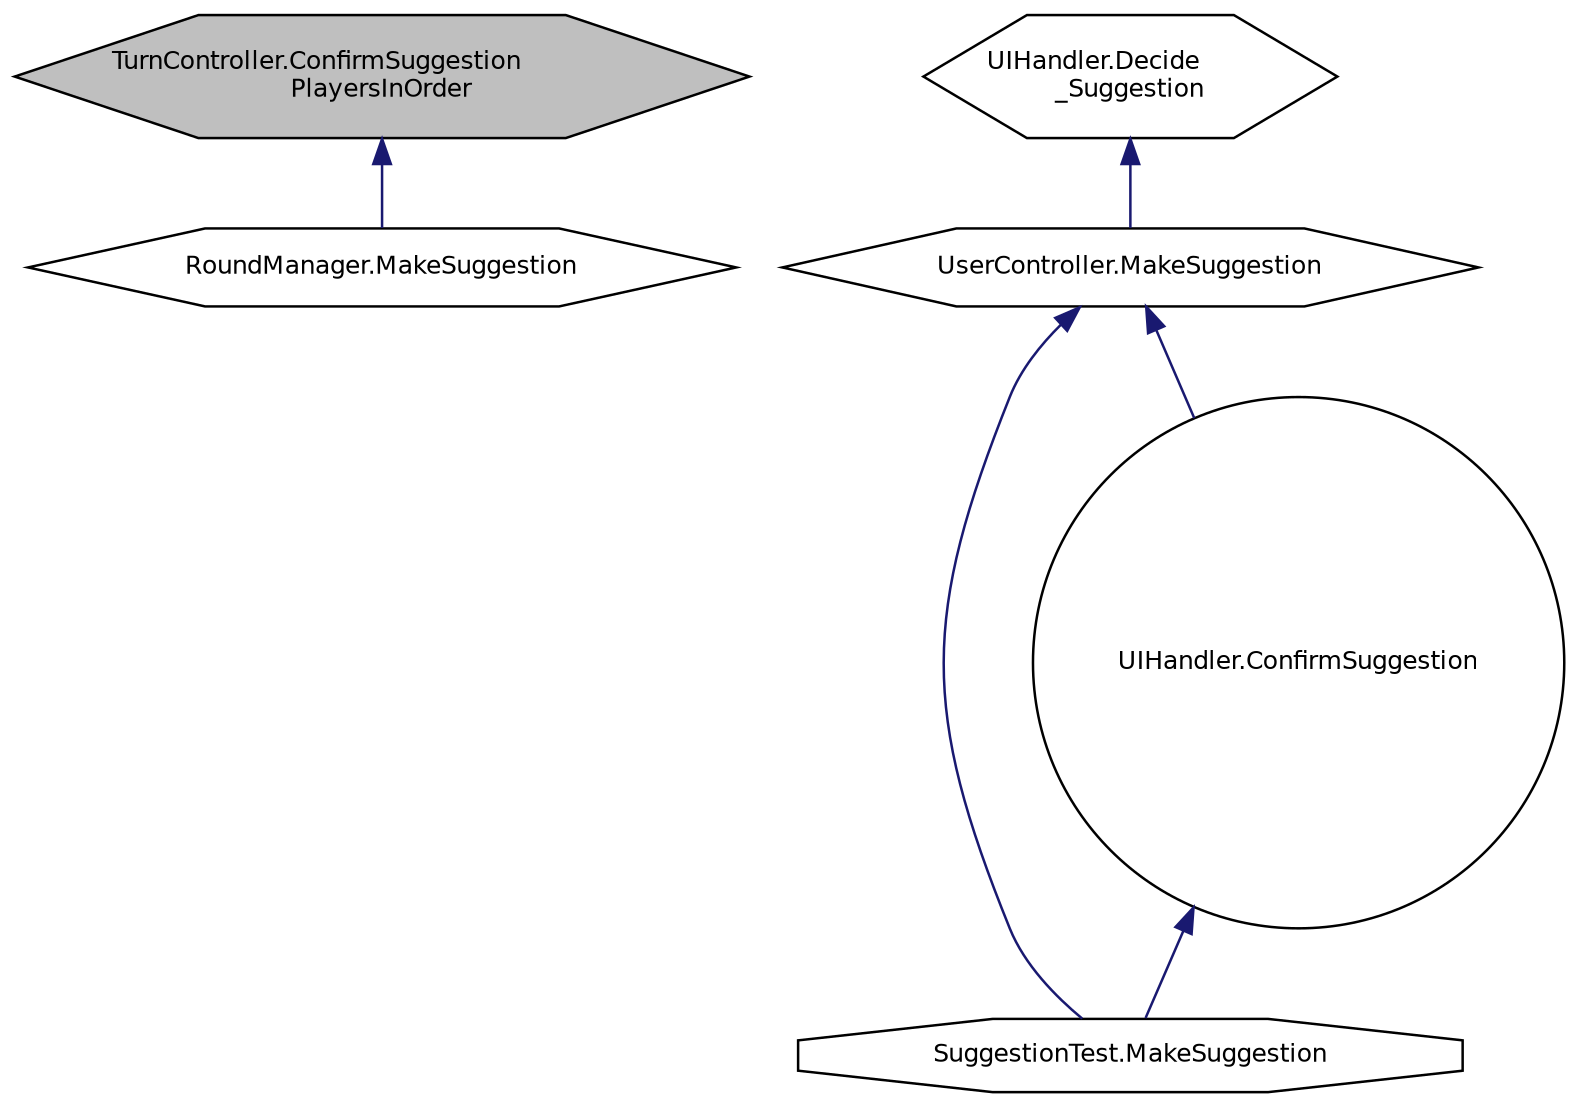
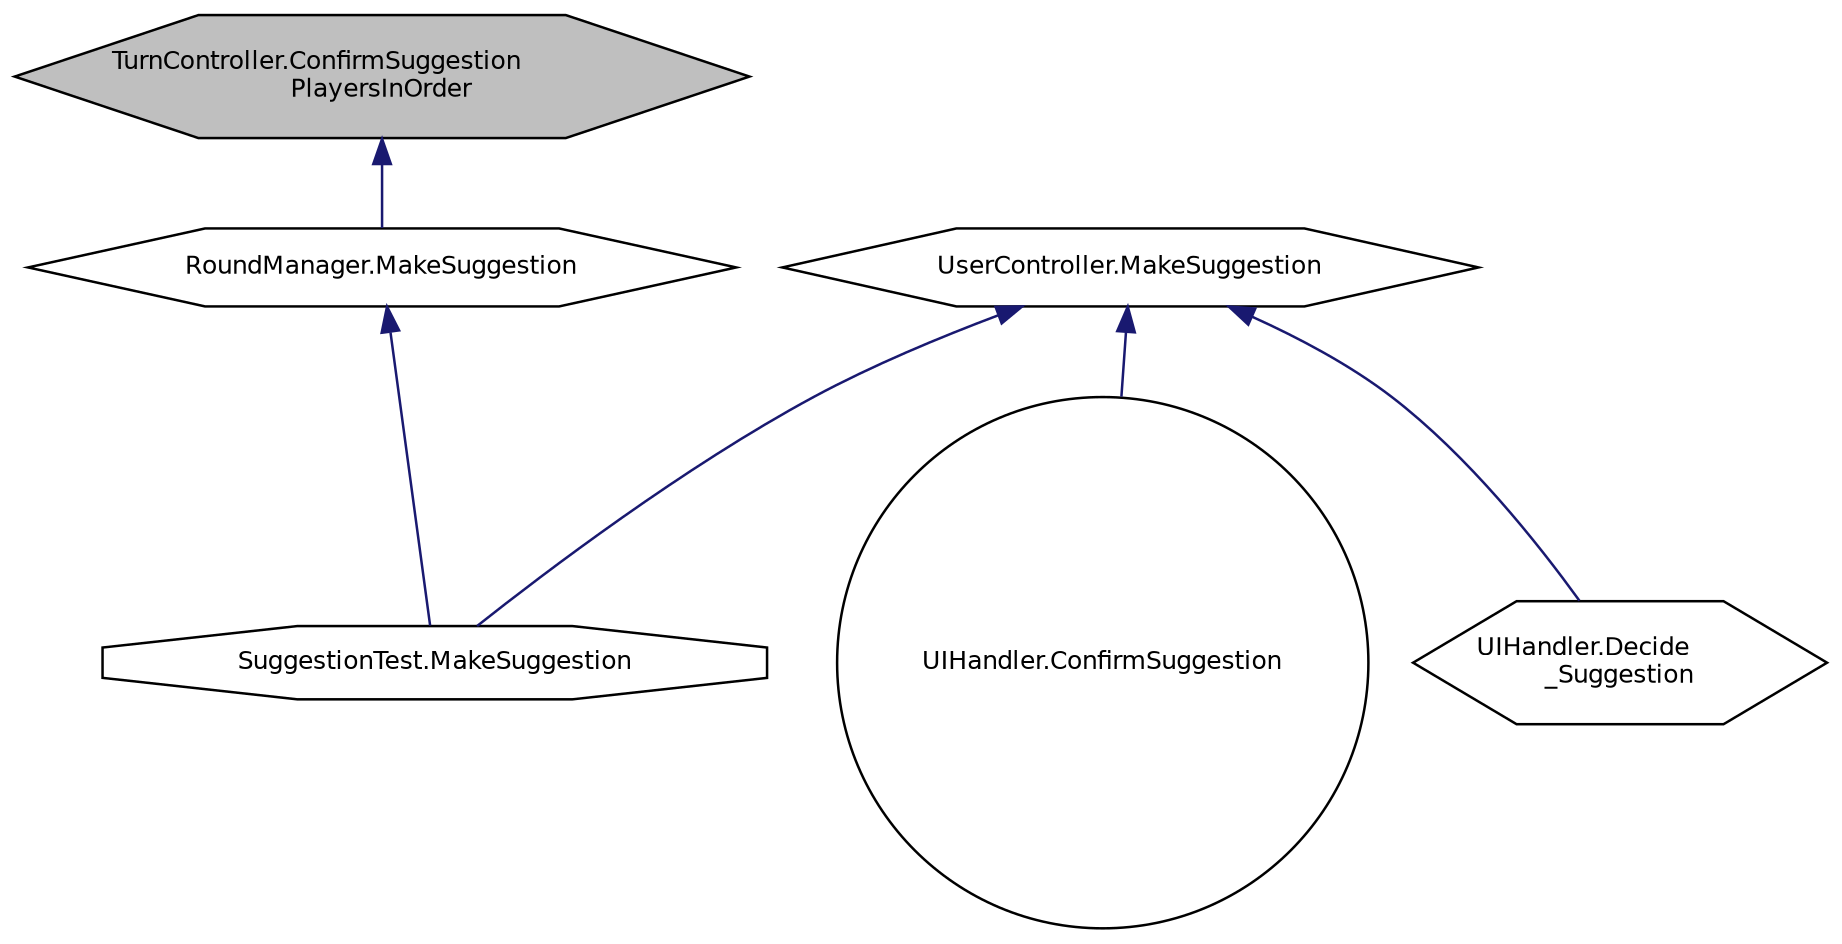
  digraph {
    rankdir=TB
    node [color=black fillcolor=white fontname=Helvetica fontsize=10 shape=hexagon style=filled]
    edge [color=midnightblue dir=back fontname=Helvetica fontsize=10 labelfontname=Helvetica labelfontsize=10 style=solid]
    n1 [fillcolor=grey75 fontcolor=black height=0.2 label="TurnController.ConfirmSuggestion\lPlayersInOrder" width=0.4]
    n2 [height=0.2 label="RoundManager.MakeSuggestion" width=0.4]
    n3 [height=0.2 label="SuggestionTest.MakeSuggestion" shape=octagon width=0.4]
    n4 [height=0.2 label="UserController.MakeSuggestion" width=0.4]
    n5 [height=0.2 label="UIHandler.ConfirmSuggestion" shape=circle width=0.4]
    n6 [height=0.2 label="UIHandler.Decide\l_Suggestion" width=0.4]
    n1 -> n2
-   n5 -> n3
+   n2 -> n3
    n4 -> n3
    n4 -> n5
-   n6 -> n4
+   n4 -> n6
  }
